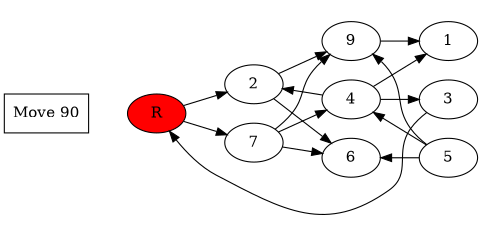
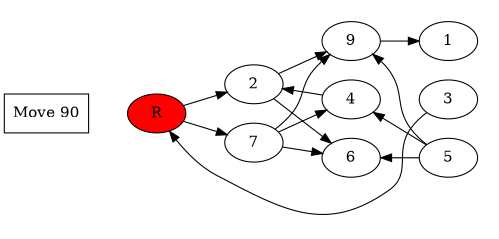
  digraph {
    rankdir=LR
    n1 [fillcolor="#ff0000" label=R style=filled]
    7
    2
    n4 [label=9]
    6
    4
    3
    1
    5
    n10 [label="Move 90" shape=box]
    subgraph cluster_1 {
      peripheries=0
      n1
    }
    subgraph cluster_2 {
      peripheries=0
      7
      2
    }
    subgraph cluster_3 {
      peripheries=0
      n4
      6
      4
    }
    subgraph cluster_4 {
      peripheries=0
      3
      1
      5
    }
    n1 -> 7
    n1 -> 2
    7 -> n4
    7 -> 6
    7 -> 4
    2 -> n4
    2 -> 6
    n4 -> 1
    4 -> 2
-   4 -> 3
-   4 -> 1
    3 -> n1 [constraint=false]
    5 -> n4 [constraint=false]
    5 -> 6
    5 -> 4 [constraint=false]
    n10 -> n1 [style=invis]
  }
